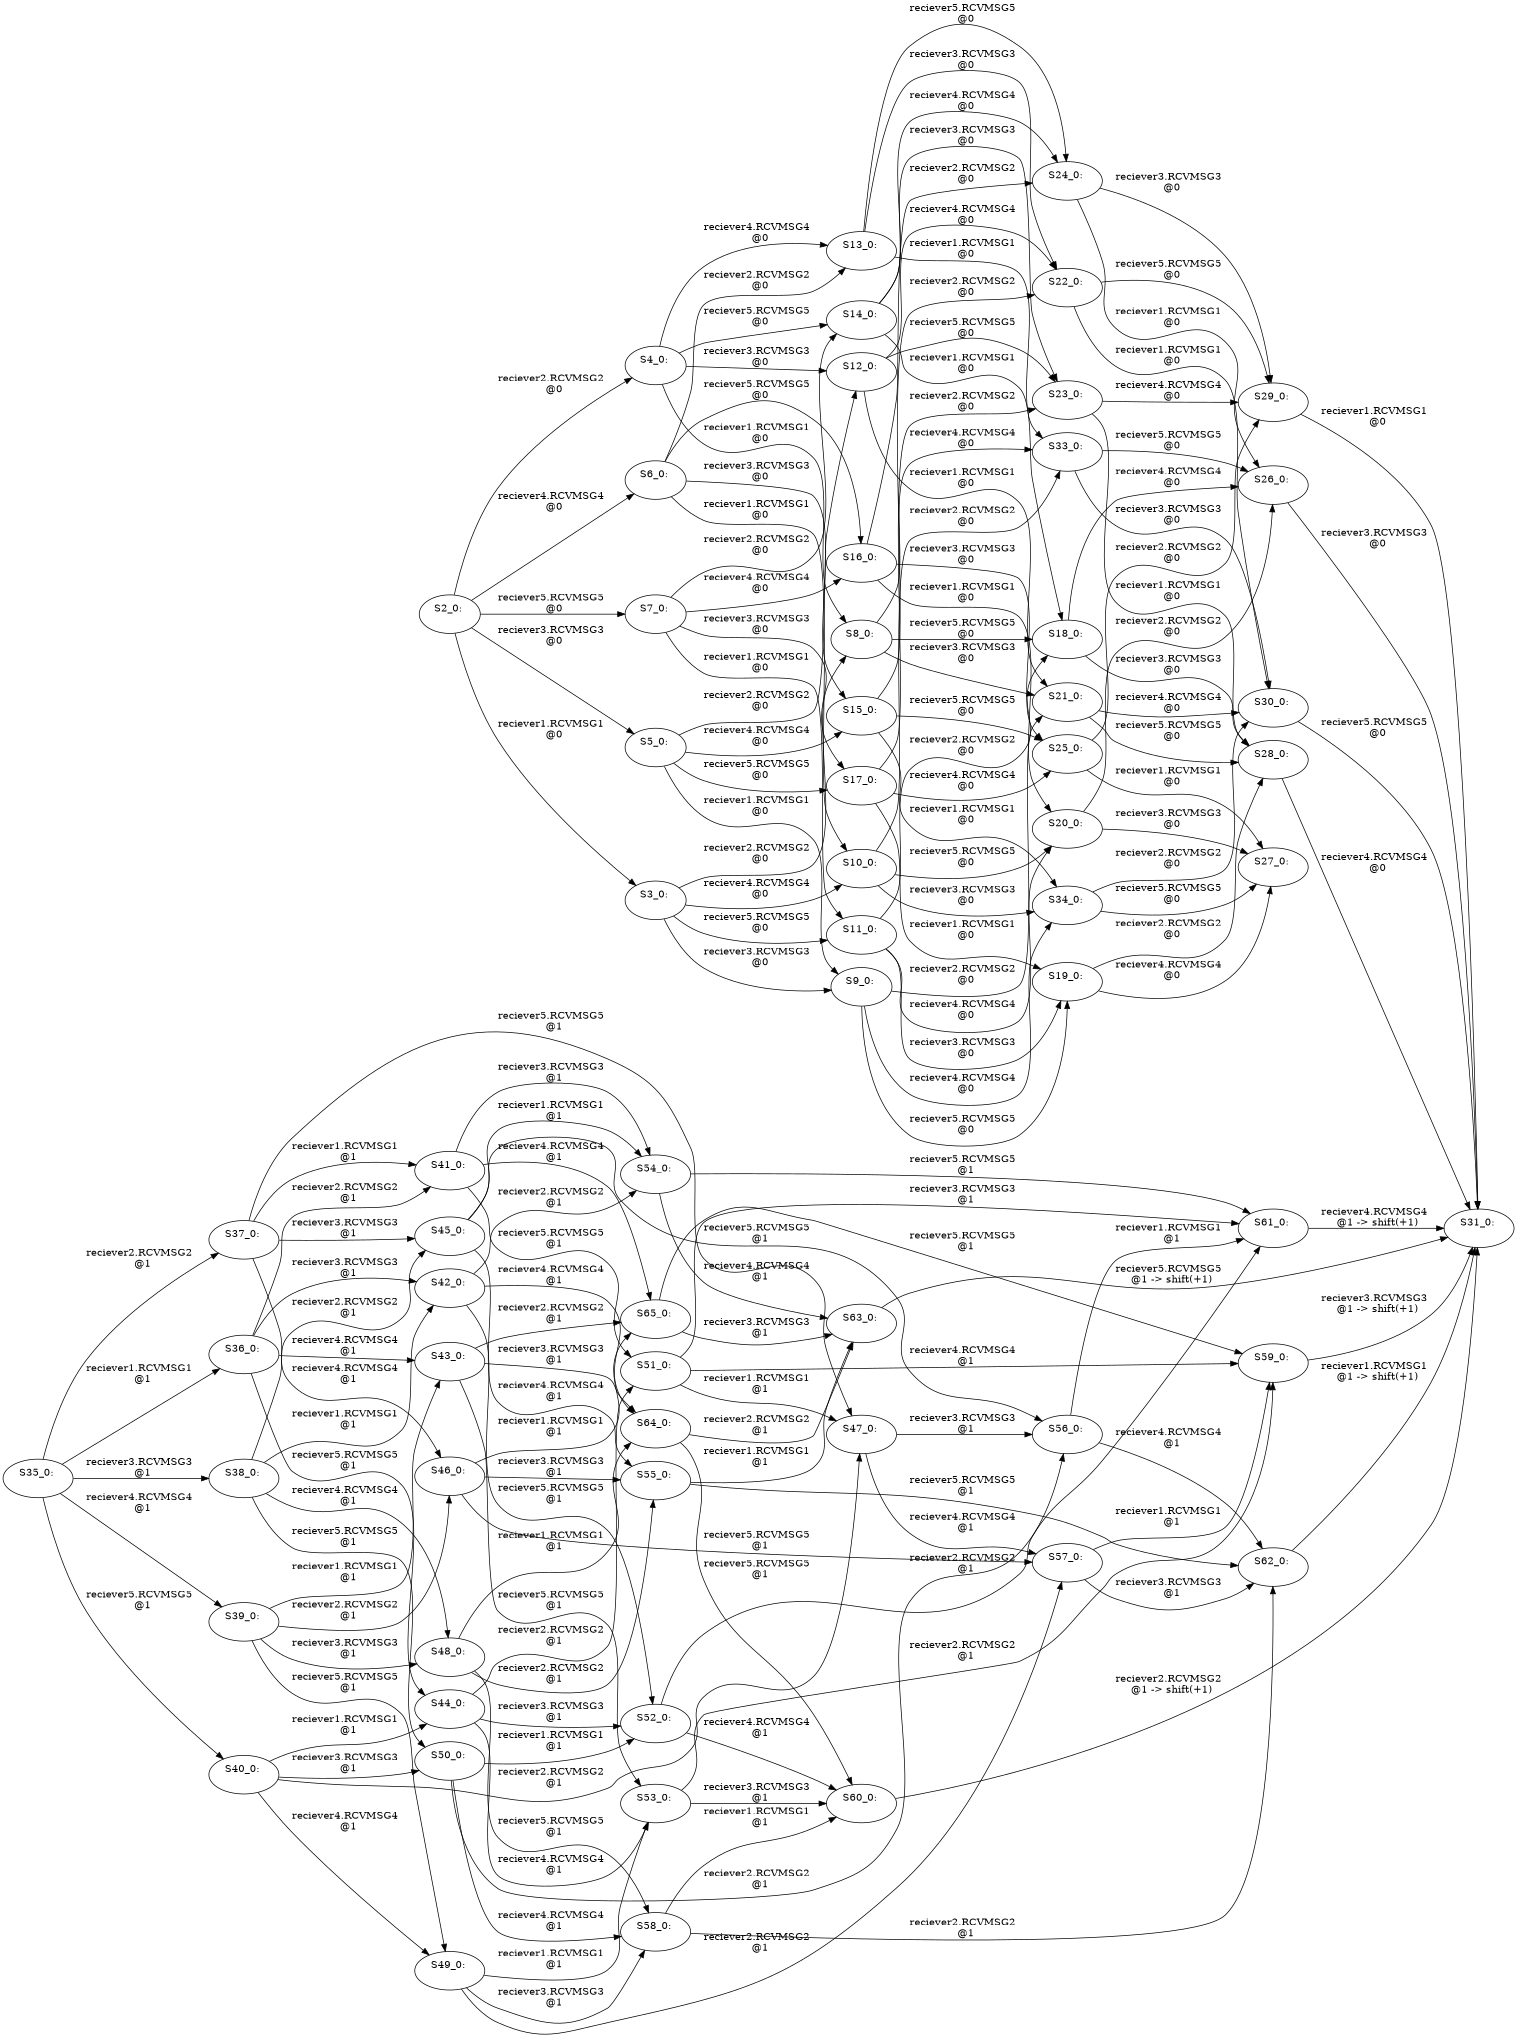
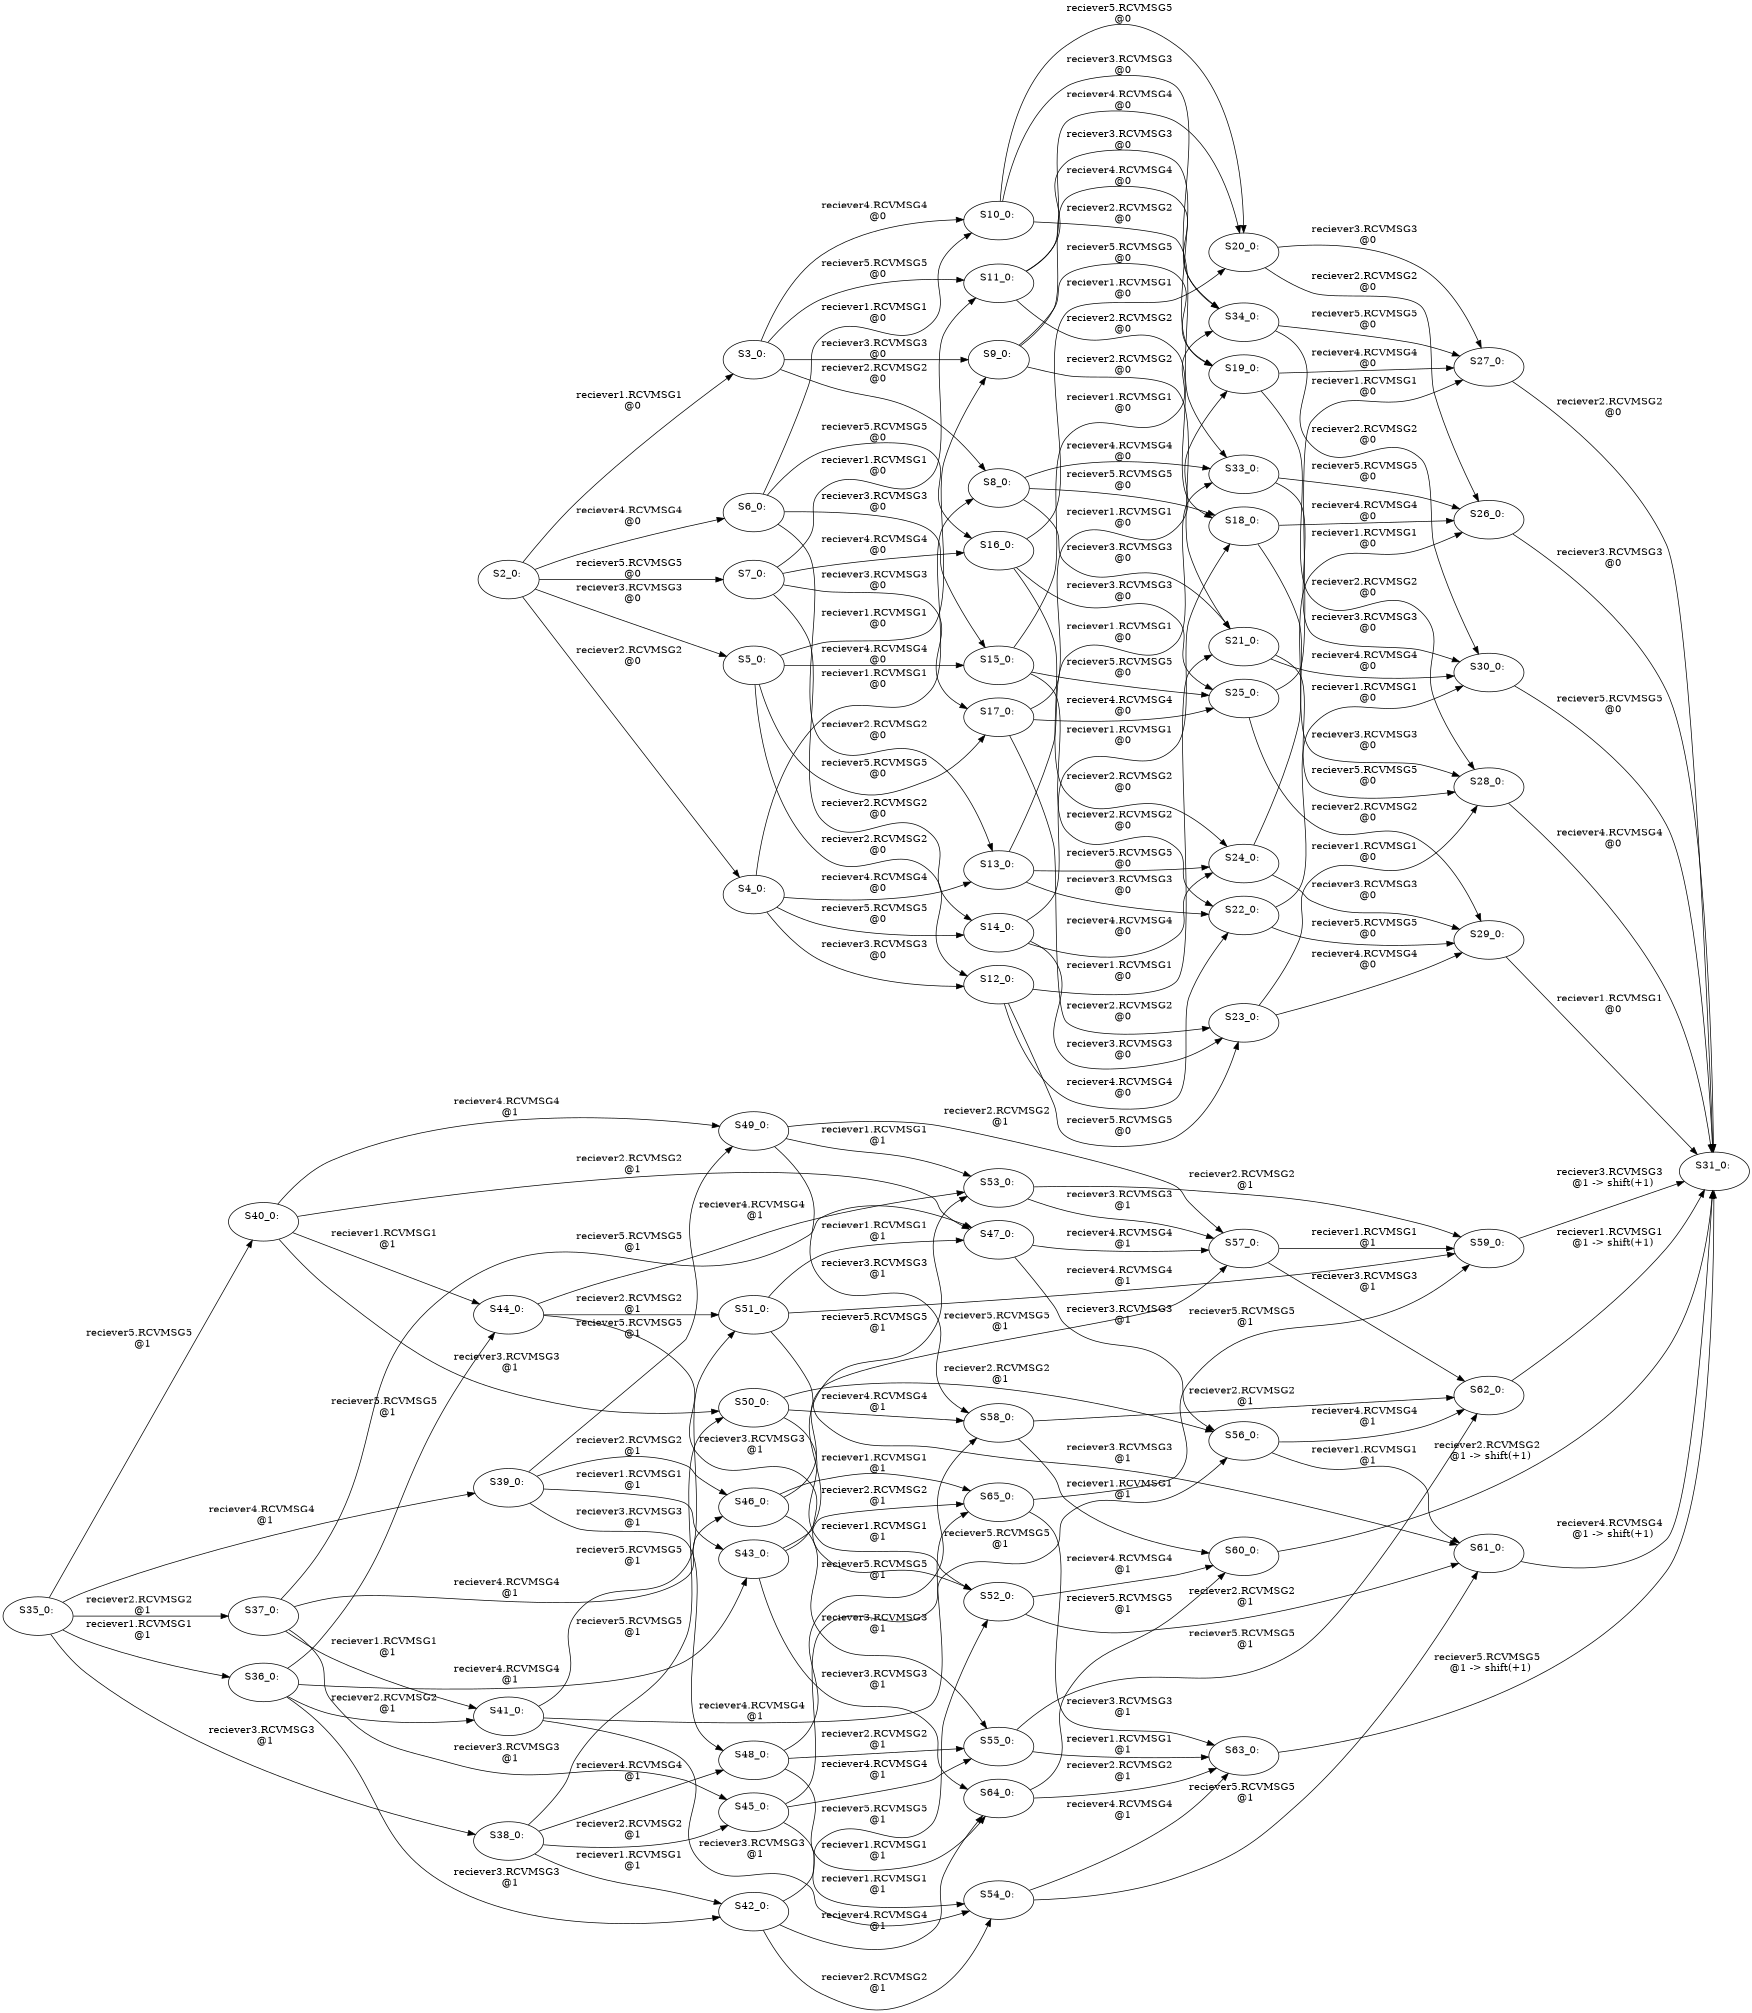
  digraph {
    rankdir=LR
    n1 [label="S2_0: \n "]
    n2 [label="S3_0: \n "]
    n3 [label="S4_0: \n "]
    n4 [label="S5_0: \n "]
    n5 [label="S6_0: \n "]
    n6 [label="S7_0: \n "]
    n7 [label="S8_0: \n "]
    n8 [label="S9_0: \n "]
    n9 [label="S10_0: \n "]
    n10 [label="S11_0: \n "]
    n11 [label="S12_0: \n "]
    n12 [label="S13_0: \n "]
    n13 [label="S14_0: \n "]
    n14 [label="S15_0: \n "]
    n15 [label="S17_0: \n "]
    n16 [label="S16_0: \n "]
    n17 [label="S18_0: \n "]
    n18 [label="S21_0: \n "]
    n19 [label="S33_0: \n "]
    n20 [label="S19_0: \n "]
    n21 [label="S34_0: \n "]
    n22 [label="S20_0: \n "]
    n23 [label="S22_0: \n "]
    n24 [label="S23_0: \n "]
    n25 [label="S24_0: \n "]
    n26 [label="S25_0: \n "]
    n27 [label="S26_0: \n "]
    n28 [label="S28_0: \n "]
    n29 [label="S30_0: \n "]
    n30 [label="S27_0: \n "]
    n31 [label="S29_0: \n "]
    n32 [label="S31_0: \n "]
    n33 [label="S35_0: \n "]
    n34 [label="S36_0: \n "]
    n35 [label="S37_0: \n "]
    n36 [label="S38_0: \n "]
    n37 [label="S39_0: \n "]
    n38 [label="S40_0: \n "]
    n39 [label="S41_0: \n "]
    n40 [label="S42_0: \n "]
    n41 [label="S43_0: \n "]
    n42 [label="S44_0: \n "]
    n43 [label="S45_0: \n "]
    n44 [label="S46_0: \n "]
    n45 [label="S47_0: \n "]
    n46 [label="S48_0: \n "]
    n47 [label="S50_0: \n "]
    n48 [label="S49_0: \n "]
    n49 [label="S51_0: \n "]
    n50 [label="S54_0: \n "]
    n51 [label="S65_0: \n "]
    n52 [label="S52_0: \n "]
    n53 [label="S64_0: \n "]
    n54 [label="S53_0: \n "]
    n55 [label="S55_0: \n "]
    n56 [label="S56_0: \n "]
    n57 [label="S57_0: \n "]
    n58 [label="S58_0: \n "]
    n59 [label="S59_0: \n "]
    n60 [label="S61_0: \n "]
    n61 [label="S63_0: \n "]
    n62 [label="S60_0: \n "]
    n63 [label="S62_0: \n "]
    n1 -> n2 [label="reciever1.RCVMSG1 \n @0"]
    n1 -> n3 [label="reciever2.RCVMSG2 \n @0"]
    n1 -> n4 [label="reciever3.RCVMSG3 \n @0"]
    n1 -> n5 [label="reciever4.RCVMSG4 \n @0"]
    n1 -> n6 [label="reciever5.RCVMSG5 \n @0"]
    n2 -> n7 [label="reciever2.RCVMSG2 \n @0"]
    n2 -> n8 [label="reciever3.RCVMSG3 \n @0"]
    n2 -> n9 [label="reciever4.RCVMSG4 \n @0"]
    n2 -> n10 [label="reciever5.RCVMSG5 \n @0"]
    n3 -> n7 [label="reciever1.RCVMSG1 \n @0"]
    n3 -> n11 [label="reciever3.RCVMSG3 \n @0"]
    n3 -> n12 [label="reciever4.RCVMSG4 \n @0"]
    n3 -> n13 [label="reciever5.RCVMSG5 \n @0"]
    n4 -> n8 [label="reciever1.RCVMSG1 \n @0"]
    n4 -> n11 [label="reciever2.RCVMSG2 \n @0"]
    n4 -> n14 [label="reciever4.RCVMSG4 \n @0"]
    n4 -> n15 [label="reciever5.RCVMSG5 \n @0"]
    n5 -> n9 [label="reciever1.RCVMSG1 \n @0"]
    n5 -> n12 [label="reciever2.RCVMSG2 \n @0"]
    n5 -> n14 [label="reciever3.RCVMSG3 \n @0"]
    n5 -> n16 [label="reciever5.RCVMSG5 \n @0"]
    n6 -> n10 [label="reciever1.RCVMSG1 \n @0"]
    n6 -> n13 [label="reciever2.RCVMSG2 \n @0"]
    n6 -> n15 [label="reciever3.RCVMSG3 \n @0"]
    n6 -> n16 [label="reciever4.RCVMSG4 \n @0"]
    n7 -> n17 [label="reciever5.RCVMSG5 \n @0"]
    n7 -> n18 [label="reciever3.RCVMSG3 \n @0"]
    n7 -> n19 [label="reciever4.RCVMSG4 \n @0"]
    n8 -> n18 [label="reciever2.RCVMSG2 \n @0"]
    n8 -> n20 [label="reciever5.RCVMSG5 \n @0"]
    n8 -> n21 [label="reciever4.RCVMSG4 \n @0"]
    n9 -> n19 [label="reciever2.RCVMSG2 \n @0"]
    n9 -> n21 [label="reciever3.RCVMSG3 \n @0"]
    n9 -> n22 [label="reciever5.RCVMSG5 \n @0"]
    n10 -> n17 [label="reciever2.RCVMSG2 \n @0"]
    n10 -> n20 [label="reciever3.RCVMSG3 \n @0"]
    n10 -> n22 [label="reciever4.RCVMSG4 \n @0"]
    n11 -> n18 [label="reciever1.RCVMSG1 \n @0"]
    n11 -> n23 [label="reciever4.RCVMSG4 \n @0"]
    n11 -> n24 [label="reciever5.RCVMSG5 \n @0"]
    n12 -> n19 [label="reciever1.RCVMSG1 \n @0"]
    n12 -> n23 [label="reciever3.RCVMSG3 \n @0"]
    n12 -> n25 [label="reciever5.RCVMSG5 \n @0"]
    n13 -> n17 [label="reciever1.RCVMSG1 \n @0"]
    n13 -> n24 [label="reciever3.RCVMSG3 \n @0"]
    n13 -> n25 [label="reciever4.RCVMSG4 \n @0"]
    n14 -> n21 [label="reciever1.RCVMSG1 \n @0"]
    n14 -> n23 [label="reciever2.RCVMSG2 \n @0"]
    n14 -> n26 [label="reciever5.RCVMSG5 \n @0"]
    n15 -> n20 [label="reciever1.RCVMSG1 \n @0"]
    n15 -> n24 [label="reciever2.RCVMSG2 \n @0"]
    n15 -> n26 [label="reciever4.RCVMSG4 \n @0"]
    n16 -> n22 [label="reciever1.RCVMSG1 \n @0"]
    n16 -> n25 [label="reciever2.RCVMSG2 \n @0"]
    n16 -> n26 [label="reciever3.RCVMSG3 \n @0"]
    n17 -> n27 [label="reciever4.RCVMSG4 \n @0"]
    n17 -> n28 [label="reciever3.RCVMSG3 \n @0"]
    n18 -> n28 [label="reciever5.RCVMSG5 \n @0"]
    n18 -> n29 [label="reciever4.RCVMSG4 \n @0"]
    n19 -> n27 [label="reciever5.RCVMSG5 \n @0"]
    n19 -> n29 [label="reciever3.RCVMSG3 \n @0"]
    n20 -> n28 [label="reciever2.RCVMSG2 \n @0"]
    n20 -> n30 [label="reciever4.RCVMSG4 \n @0"]
    n21 -> n29 [label="reciever2.RCVMSG2 \n @0"]
    n21 -> n30 [label="reciever5.RCVMSG5 \n @0"]
    n22 -> n27 [label="reciever2.RCVMSG2 \n @0"]
    n22 -> n30 [label="reciever3.RCVMSG3 \n @0"]
    n23 -> n29 [label="reciever1.RCVMSG1 \n @0"]
    n23 -> n31 [label="reciever5.RCVMSG5 \n @0"]
    n24 -> n28 [label="reciever1.RCVMSG1 \n @0"]
    n24 -> n31 [label="reciever4.RCVMSG4 \n @0"]
    n25 -> n27 [label="reciever1.RCVMSG1 \n @0"]
    n25 -> n31 [label="reciever3.RCVMSG3 \n @0"]
    n26 -> n30 [label="reciever1.RCVMSG1 \n @0"]
    n26 -> n31 [label="reciever2.RCVMSG2 \n @0"]
    n27 -> n32 [label="reciever3.RCVMSG3 \n @0"]
    n28 -> n32 [label="reciever4.RCVMSG4 \n @0"]
    n29 -> n32 [label="reciever5.RCVMSG5 \n @0"]
+   n30 -> n32 [label="reciever2.RCVMSG2 \n @0"]
    n31 -> n32 [label="reciever1.RCVMSG1 \n @0"]
    n33 -> n34 [label="reciever1.RCVMSG1 \n @1"]
    n33 -> n35 [label="reciever2.RCVMSG2 \n @1"]
    n33 -> n36 [label="reciever3.RCVMSG3 \n @1"]
    n33 -> n37 [label="reciever4.RCVMSG4 \n @1"]
    n33 -> n38 [label="reciever5.RCVMSG5 \n @1"]
    n34 -> n39 [label="reciever2.RCVMSG2 \n @1"]
    n34 -> n40 [label="reciever3.RCVMSG3 \n @1"]
    n34 -> n41 [label="reciever4.RCVMSG4 \n @1"]
    n34 -> n42 [label="reciever5.RCVMSG5 \n @1"]
    n35 -> n39 [label="reciever1.RCVMSG1 \n @1"]
    n35 -> n43 [label="reciever3.RCVMSG3 \n @1"]
    n35 -> n44 [label="reciever4.RCVMSG4 \n @1"]
    n35 -> n45 [label="reciever5.RCVMSG5 \n @1"]
    n36 -> n40 [label="reciever1.RCVMSG1 \n @1"]
    n36 -> n43 [label="reciever2.RCVMSG2 \n @1"]
    n36 -> n46 [label="reciever4.RCVMSG4 \n @1"]
    n36 -> n47 [label="reciever5.RCVMSG5 \n @1"]
    n37 -> n41 [label="reciever1.RCVMSG1 \n @1"]
    n37 -> n44 [label="reciever2.RCVMSG2 \n @1"]
    n37 -> n46 [label="reciever3.RCVMSG3 \n @1"]
    n37 -> n48 [label="reciever5.RCVMSG5 \n @1"]
    n38 -> n42 [label="reciever1.RCVMSG1 \n @1"]
    n38 -> n45 [label="reciever2.RCVMSG2 \n @1"]
    n38 -> n47 [label="reciever3.RCVMSG3 \n @1"]
    n38 -> n48 [label="reciever4.RCVMSG4 \n @1"]
    n39 -> n49 [label="reciever5.RCVMSG5 \n @1"]
    n39 -> n50 [label="reciever3.RCVMSG3 \n @1"]
    n39 -> n51 [label="reciever4.RCVMSG4 \n @1"]
    n40 -> n50 [label="reciever2.RCVMSG2 \n @1"]
    n40 -> n52 [label="reciever5.RCVMSG5 \n @1"]
    n40 -> n53 [label="reciever4.RCVMSG4 \n @1"]
    n41 -> n51 [label="reciever2.RCVMSG2 \n @1"]
    n41 -> n53 [label="reciever3.RCVMSG3 \n @1"]
    n41 -> n54 [label="reciever5.RCVMSG5 \n @1"]
    n42 -> n49 [label="reciever2.RCVMSG2 \n @1"]
    n42 -> n52 [label="reciever3.RCVMSG3 \n @1"]
    n42 -> n54 [label="reciever4.RCVMSG4 \n @1"]
    n43 -> n50 [label="reciever1.RCVMSG1 \n @1"]
    n43 -> n55 [label="reciever4.RCVMSG4 \n @1"]
    n43 -> n56 [label="reciever5.RCVMSG5 \n @1"]
    n44 -> n51 [label="reciever1.RCVMSG1 \n @1"]
    n44 -> n55 [label="reciever3.RCVMSG3 \n @1"]
    n44 -> n57 [label="reciever5.RCVMSG5 \n @1"]
    n45 -> n56 [label="reciever3.RCVMSG3 \n @1"]
    n45 -> n57 [label="reciever4.RCVMSG4 \n @1"]
    n46 -> n53 [label="reciever1.RCVMSG1 \n @1"]
    n46 -> n55 [label="reciever2.RCVMSG2 \n @1"]
    n46 -> n58 [label="reciever5.RCVMSG5 \n @1"]
    n47 -> n52 [label="reciever1.RCVMSG1 \n @1"]
    n47 -> n56 [label="reciever2.RCVMSG2 \n @1"]
    n47 -> n58 [label="reciever4.RCVMSG4 \n @1"]
    n48 -> n54 [label="reciever1.RCVMSG1 \n @1"]
    n48 -> n57 [label="reciever2.RCVMSG2 \n @1"]
    n48 -> n58 [label="reciever3.RCVMSG3 \n @1"]
    n49 -> n45 [label="reciever1.RCVMSG1 \n @1"]
    n49 -> n59 [label="reciever4.RCVMSG4 \n @1"]
    n49 -> n60 [label="reciever3.RCVMSG3 \n @1"]
    n50 -> n60 [label="reciever5.RCVMSG5 \n @1"]
    n50 -> n61 [label="reciever4.RCVMSG4 \n @1"]
    n51 -> n59 [label="reciever5.RCVMSG5 \n @1"]
    n51 -> n61 [label="reciever3.RCVMSG3 \n @1"]
    n52 -> n60 [label="reciever2.RCVMSG2 \n @1"]
    n52 -> n62 [label="reciever4.RCVMSG4 \n @1"]
    n53 -> n61 [label="reciever2.RCVMSG2 \n @1"]
    n53 -> n62 [label="reciever5.RCVMSG5 \n @1"]
    n54 -> n59 [label="reciever2.RCVMSG2 \n @1"]
-   n54 -> n62 [label="reciever3.RCVMSG3 \n @1"]
+   n54 -> n57 [label="reciever3.RCVMSG3 \n @1"]
    n55 -> n61 [label="reciever1.RCVMSG1 \n @1"]
    n55 -> n63 [label="reciever5.RCVMSG5 \n @1"]
    n56 -> n60 [label="reciever1.RCVMSG1 \n @1"]
    n56 -> n63 [label="reciever4.RCVMSG4 \n @1"]
    n57 -> n59 [label="reciever1.RCVMSG1 \n @1"]
    n57 -> n63 [label="reciever3.RCVMSG3 \n @1"]
    n58 -> n62 [label="reciever1.RCVMSG1 \n @1"]
    n58 -> n63 [label="reciever2.RCVMSG2 \n @1"]
    n59 -> n32 [label="reciever3.RCVMSG3 \n @1 -> shift(+1)"]
    n60 -> n32 [label="reciever4.RCVMSG4 \n @1 -> shift(+1)"]
    n61 -> n32 [label="reciever5.RCVMSG5 \n @1 -> shift(+1)"]
    n62 -> n32 [label="reciever2.RCVMSG2 \n @1 -> shift(+1)"]
    n63 -> n32 [label="reciever1.RCVMSG1 \n @1 -> shift(+1)"]
  }
